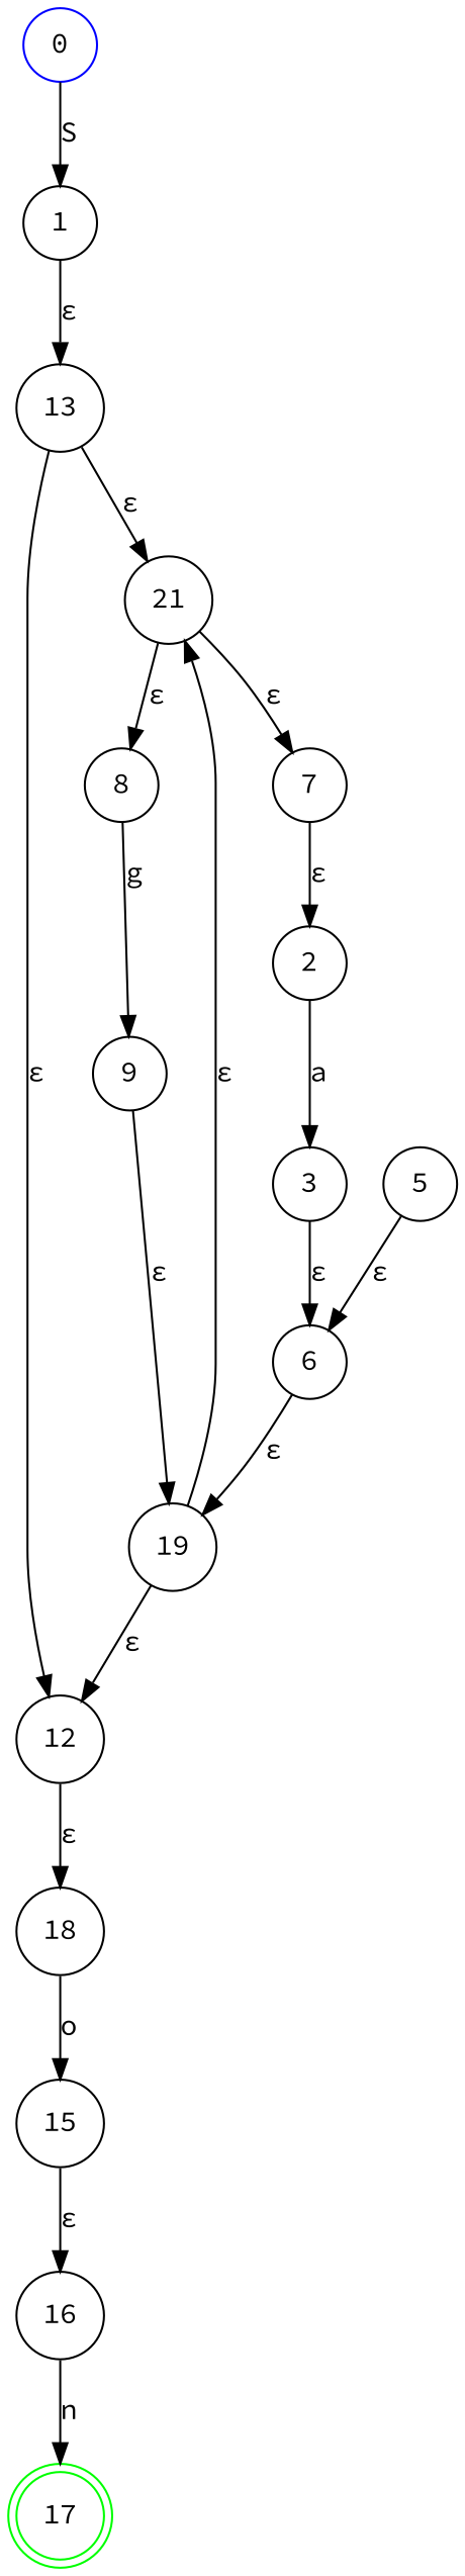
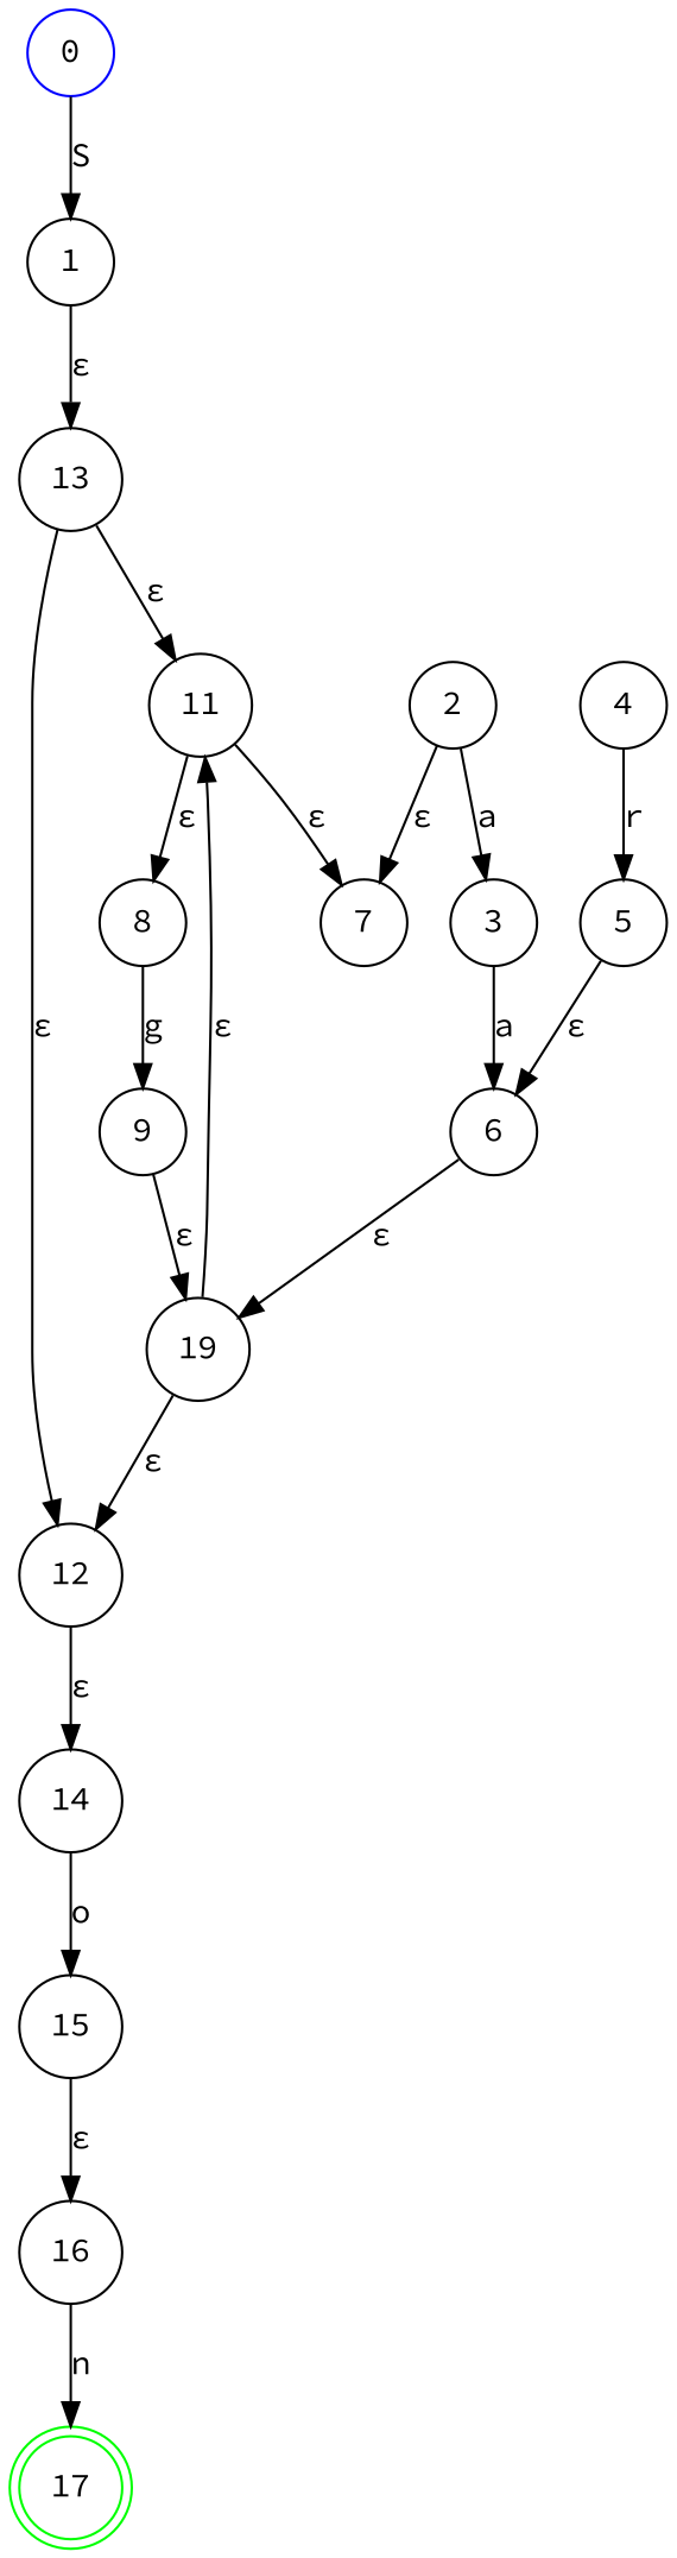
  digraph {
    fontname="Source Code Pro"
    rankdir=TB
    node [color=black fontname="Source Code Pro" shape=circle]
    edge [fontname="Source Code Pro"]
    n1 [color=blue label=0]
    n2 [label=1]
    n3 [label=13]
    n4 [label=12]
-   n5 [label=21]
-   n6 [label=18]
+   n5 [label=11]
+   n6 [label=14]
    n7 [label=7]
    n8 [label=8]
    n9 [label=2]
    n10 [label=3]
    n11 [label=6]
    n12 [label=19]
+   n13 [label=4]
    n14 [label=5]
    n15 [label=9]
    n16 [label=15]
    n17 [label=16]
    n18 [color=green label=17 shape=doublecircle]
    n1 -> n2 [label=S]
    n2 -> n3 [label="ε"]
    n3 -> n4 [label="ε"]
    n3 -> n5 [label="ε"]
    n4 -> n6 [label="ε"]
    n5 -> n7 [label="ε"]
    n5 -> n8 [label="ε"]
    n6 -> n16 [label=o]
-   n7 -> n9 [label="ε"]
+   n9 -> n7 [label="ε"]
    n8 -> n15 [label=g]
    n9 -> n10 [label=a]
-   n10 -> n11 [label="ε"]
+   n10 -> n11 [label=a]
    n11 -> n12 [label="ε"]
    n12 -> n4 [label="ε"]
    n12 -> n5 [label="ε"]
+   n13 -> n14 [label=r]
    n14 -> n11 [label="ε"]
    n15 -> n12 [label="ε"]
    n16 -> n17 [label="ε"]
    n17 -> n18 [label=n]
  }
